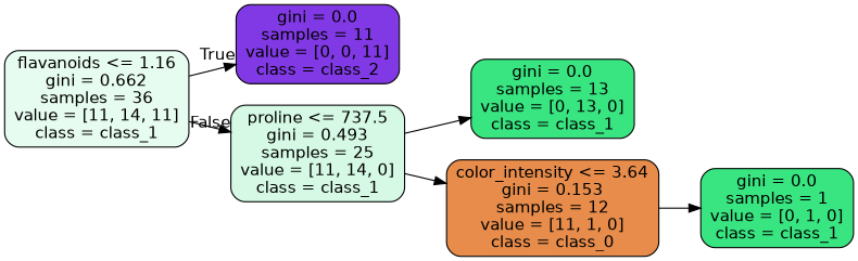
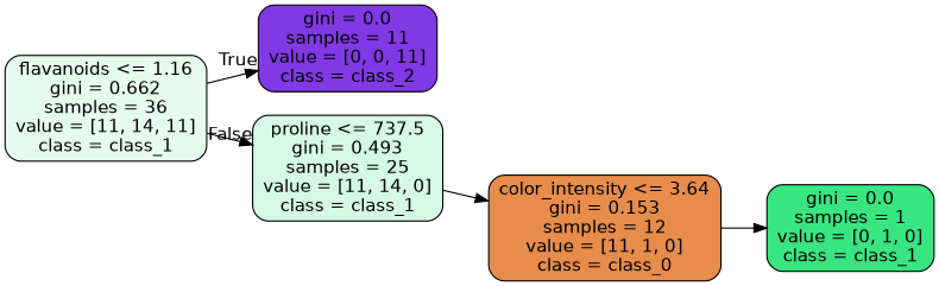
  digraph {
    rankdir=LR
    node [color=black fillcolor="#39e581" fontname=helvetica shape=box style="filled, rounded"]
    edge [fontname=helvetica]
    n1 [fillcolor="#e7fcf0" label="flavanoids <= 1.16\ngini = 0.662\nsamples = 36\nvalue = [11, 14, 11]\nclass = class_1"]
    n2 [fillcolor="#8139e5" label="gini = 0.0\nsamples = 11\nvalue = [0, 0, 11]\nclass = class_2"]
    n3 [fillcolor="#d5f9e4" label="proline <= 737.5\ngini = 0.493\nsamples = 25\nvalue = [11, 14, 0]\nclass = class_1"]
-   n4 [label="gini = 0.0\nsamples = 13\nvalue = [0, 13, 0]\nclass = class_1"]
    n5 [fillcolor="#e78c4b" label="color_intensity <= 3.64\ngini = 0.153\nsamples = 12\nvalue = [11, 1, 0]\nclass = class_0"]
    n6 [label="gini = 0.0\nsamples = 1\nvalue = [0, 1, 0]\nclass = class_1"]
    n1 -> n2 [headlabel=True labelangle=45 labeldistance=2.5]
    n1 -> n3 [headlabel=False labelangle=-45 labeldistance=2.5]
-   n3 -> n4
    n3 -> n5
    n5 -> n6
  }
